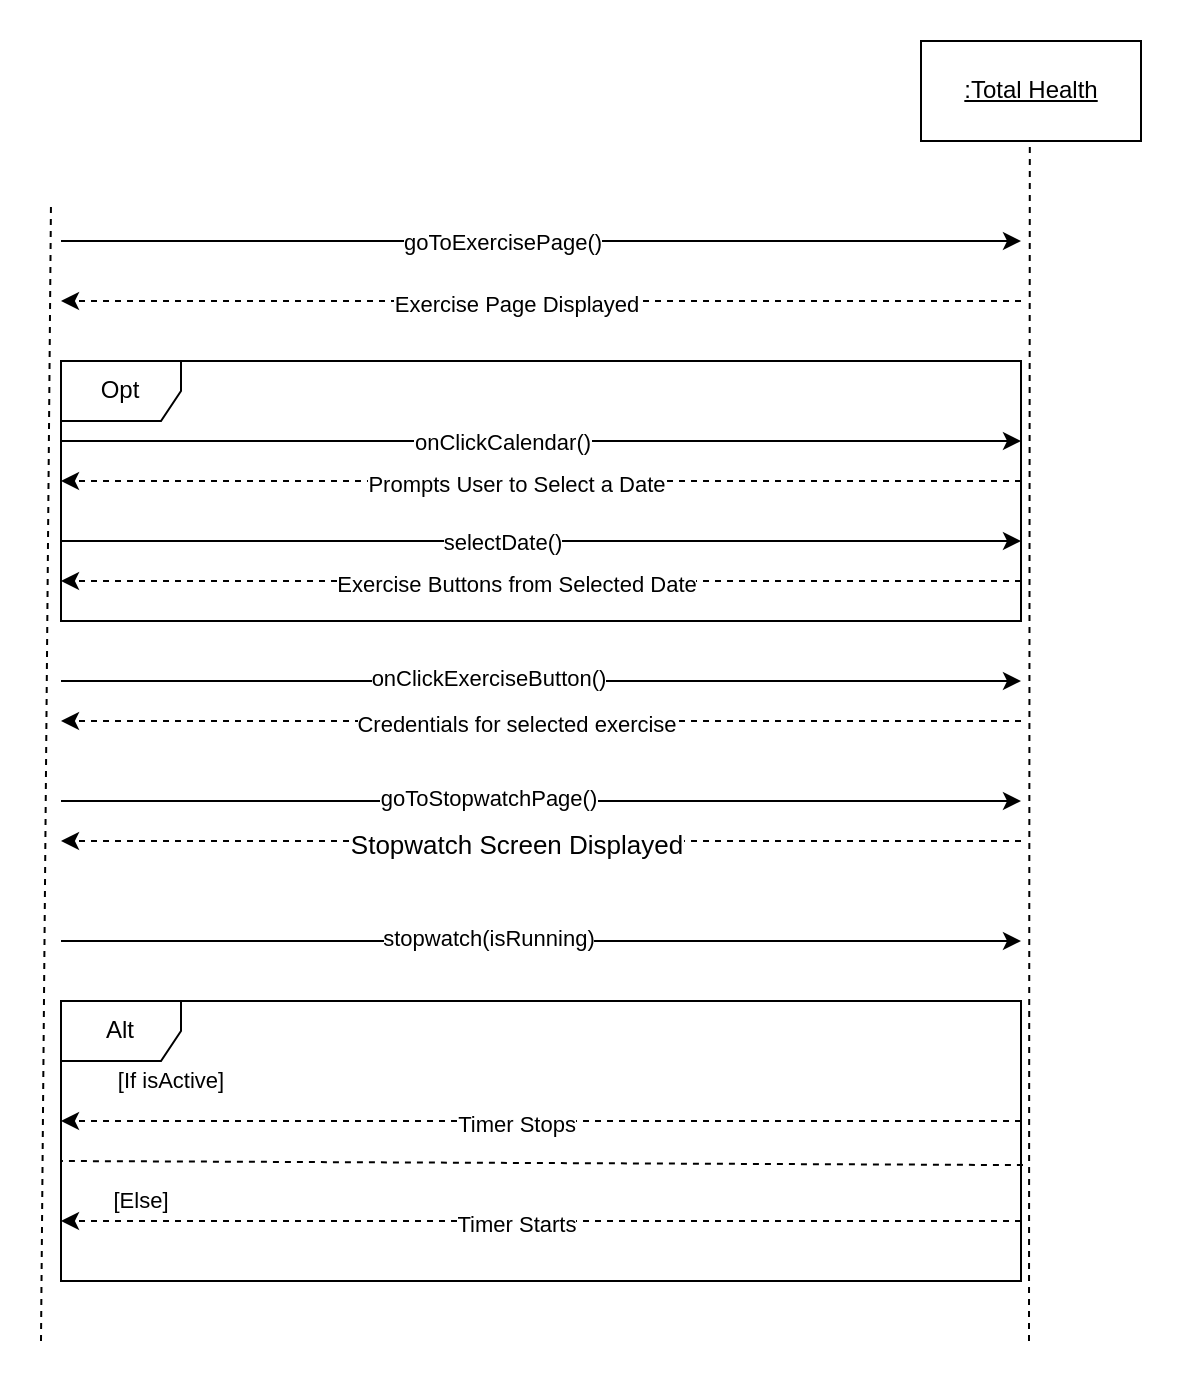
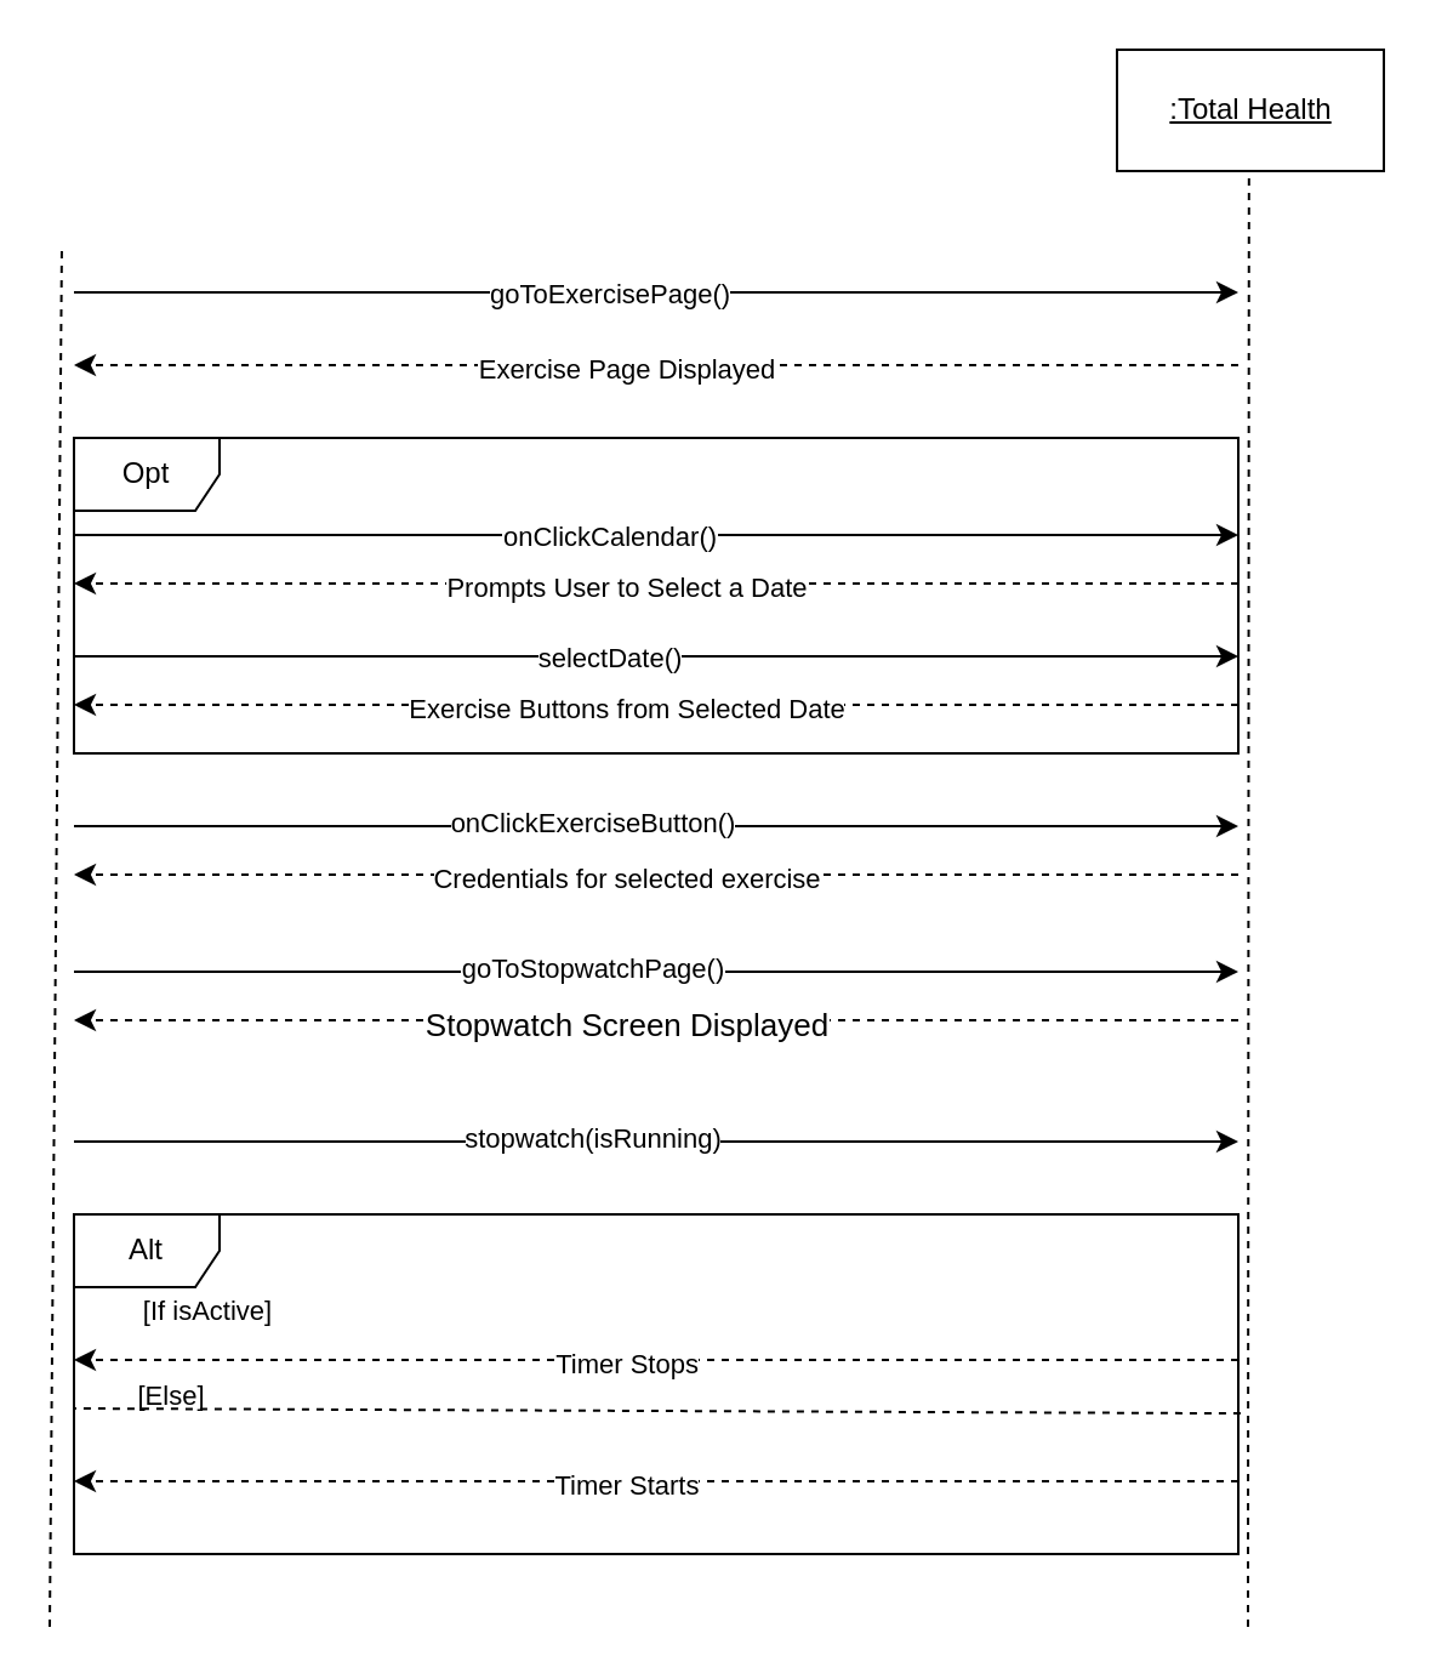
  <mxCell id="0" />
  <mxCell id="1" parent="0" />
  <mxCell id="2" value="Alt" style="shape=umlFrame;whiteSpace=wrap;html=1;" parent="1" vertex="1"><mxGeometry x="30" y="500" width="480" height="140" as="geometry" /></mxCell>
  <mxCell id="3" value="Opt" style="shape=umlFrame;whiteSpace=wrap;html=1;" parent="1" vertex="1"><mxGeometry x="30" y="180" width="480" height="130" as="geometry" /></mxCell>
  <mxCell id="4" value="&lt;u&gt;:Total Health&lt;br&gt;&lt;/u&gt;" style="html=1;" parent="1" vertex="1"><mxGeometry x="460" y="20" width="110" height="50" as="geometry" /></mxCell>
  <mxCell id="5" value="" style="endArrow=none;dashed=1;html=1;rounded=0;" parent="1" edge="1"><mxGeometry width="50" height="50" relative="1" as="geometry"><mxPoint x="20" y="670" as="sourcePoint" /><mxPoint x="25" y="100" as="targetPoint" /></mxGeometry></mxCell>
  <mxCell id="6" value="" style="endArrow=none;dashed=1;html=1;rounded=0;" parent="1" edge="1"><mxGeometry width="50" height="50" relative="1" as="geometry"><mxPoint x="514" y="670" as="sourcePoint" /><mxPoint x="514.41" y="70" as="targetPoint" /></mxGeometry></mxCell>
  <mxCell id="7" value="" style="endArrow=classic;html=1;rounded=0;dashed=1;" parent="1" edge="1"><mxGeometry width="50" height="50" relative="1" as="geometry"><mxPoint x="510" y="150" as="sourcePoint" /><mxPoint x="30" y="150" as="targetPoint" /></mxGeometry></mxCell>
  <mxCell id="8" value="Exercise Page Displayed" style="edgeLabel;html=1;align=center;verticalAlign=middle;resizable=0;points=[];" parent="7" vertex="1" connectable="0"><mxGeometry x="0.054" y="1" relative="1" as="geometry"><mxPoint as="offset" /></mxGeometry></mxCell>
  <mxCell id="9" value="" style="endArrow=classic;html=1;rounded=0;" parent="1" edge="1"><mxGeometry width="50" height="50" relative="1" as="geometry"><mxPoint x="30" y="120" as="sourcePoint" /><mxPoint x="510" y="120" as="targetPoint" /></mxGeometry></mxCell>
  <mxCell id="10" value="goToExercisePage()" style="edgeLabel;html=1;align=center;verticalAlign=middle;resizable=0;points=[];" parent="9" vertex="1" connectable="0"><mxGeometry x="-0.113" y="2" relative="1" as="geometry"><mxPoint x="7" y="2" as="offset" /></mxGeometry></mxCell>
  <mxCell id="11" value="" style="endArrow=classic;html=1;rounded=0;" parent="1" edge="1"><mxGeometry width="50" height="50" relative="1" as="geometry"><mxPoint x="30" y="340" as="sourcePoint" /><mxPoint x="510" y="340" as="targetPoint" /></mxGeometry></mxCell>
  <mxCell id="12" value="onClickExerciseButton()" style="edgeLabel;html=1;align=center;verticalAlign=middle;resizable=0;points=[];" parent="11" vertex="1" connectable="0"><mxGeometry x="-0.113" y="2" relative="1" as="geometry"><mxPoint as="offset" /></mxGeometry></mxCell>
  <mxCell id="13" value="" style="endArrow=classic;html=1;rounded=0;" parent="1" edge="1"><mxGeometry width="50" height="50" relative="1" as="geometry"><mxPoint x="30" y="400" as="sourcePoint" /><mxPoint x="510" y="400" as="targetPoint" /></mxGeometry></mxCell>
  <mxCell id="14" value="goToStopwatchPage()" style="edgeLabel;html=1;align=center;verticalAlign=middle;resizable=0;points=[];" parent="13" vertex="1" connectable="0"><mxGeometry x="-0.113" y="2" relative="1" as="geometry"><mxPoint as="offset" /></mxGeometry></mxCell>
  <mxCell id="15" value="" style="endArrow=classic;html=1;rounded=0;dashed=1;" parent="1" edge="1"><mxGeometry width="50" height="50" relative="1" as="geometry"><mxPoint x="510" y="560" as="sourcePoint" /><mxPoint x="30" y="560" as="targetPoint" /></mxGeometry></mxCell>
  <mxCell id="16" value="Timer Stops" style="edgeLabel;html=1;align=center;verticalAlign=middle;resizable=0;points=[];" parent="15" vertex="1" connectable="0"><mxGeometry x="0.054" y="1" relative="1" as="geometry"><mxPoint as="offset" /></mxGeometry></mxCell>
  <mxCell id="17" value="" style="endArrow=classic;html=1;rounded=0;dashed=1;" parent="1" edge="1"><mxGeometry width="50" height="50" relative="1" as="geometry"><mxPoint x="510" y="420" as="sourcePoint" /><mxPoint x="30" y="420" as="targetPoint" /></mxGeometry></mxCell>
  <mxCell id="18" value="&lt;span style=&quot;font-size: 13px ; color: #000000 ; font-weight: normal ; text-decoration: none ; font-family: &amp;#34;arial&amp;#34; ; font-style: normal&quot;&gt;Stopwatch Screen Displayed&lt;/span&gt;" style="edgeLabel;html=1;align=center;verticalAlign=middle;resizable=0;points=[];" parent="17" vertex="1" connectable="0"><mxGeometry x="0.054" y="1" relative="1" as="geometry"><mxPoint as="offset" /></mxGeometry></mxCell>
  <mxCell id="19" value="" style="endArrow=classic;html=1;rounded=0;" parent="1" edge="1"><mxGeometry width="50" height="50" relative="1" as="geometry"><mxPoint x="30" y="470" as="sourcePoint" /><mxPoint x="510" y="470" as="targetPoint" /></mxGeometry></mxCell>
  <mxCell id="20" value="stopwatch(isRunning)" style="edgeLabel;html=1;align=center;verticalAlign=middle;resizable=0;points=[];" parent="19" vertex="1" connectable="0"><mxGeometry x="-0.113" y="2" relative="1" as="geometry"><mxPoint as="offset" /></mxGeometry></mxCell>
  <mxCell id="21" value="" style="endArrow=classic;html=1;rounded=0;" parent="1" edge="1"><mxGeometry width="50" height="50" relative="1" as="geometry"><mxPoint x="30" y="220" as="sourcePoint" /><mxPoint x="510" y="220" as="targetPoint" /></mxGeometry></mxCell>
  <mxCell id="22" value="onClickCalendar()" style="edgeLabel;html=1;align=center;verticalAlign=middle;resizable=0;points=[];" parent="21" vertex="1" connectable="0"><mxGeometry x="-0.113" y="2" relative="1" as="geometry"><mxPoint x="7" y="2" as="offset" /></mxGeometry></mxCell>
  <mxCell id="23" value="" style="endArrow=classic;html=1;rounded=0;" parent="1" edge="1"><mxGeometry width="50" height="50" relative="1" as="geometry"><mxPoint x="30" y="270" as="sourcePoint" /><mxPoint x="510" y="270" as="targetPoint" /></mxGeometry></mxCell>
  <mxCell id="24" value="selectDate()" style="edgeLabel;html=1;align=center;verticalAlign=middle;resizable=0;points=[];" parent="23" vertex="1" connectable="0"><mxGeometry x="-0.113" y="2" relative="1" as="geometry"><mxPoint x="7" y="2" as="offset" /></mxGeometry></mxCell>
  <mxCell id="25" value="" style="endArrow=classic;html=1;rounded=0;dashed=1;" parent="1" edge="1"><mxGeometry width="50" height="50" relative="1" as="geometry"><mxPoint x="510" y="240" as="sourcePoint" /><mxPoint x="30" y="240" as="targetPoint" /></mxGeometry></mxCell>
  <mxCell id="26" value="&lt;font style=&quot;font-size: 11px&quot;&gt;&lt;span style=&quot;color: rgb(0 , 0 , 0) ; font-weight: normal ; text-decoration: none ; font-family: &amp;#34;arial&amp;#34; ; font-style: normal&quot;&gt;Prompts User to Select a Date&lt;/span&gt;&lt;/font&gt;" style="edgeLabel;html=1;align=center;verticalAlign=middle;resizable=0;points=[];" parent="25" vertex="1" connectable="0"><mxGeometry x="0.054" y="1" relative="1" as="geometry"><mxPoint as="offset" /></mxGeometry></mxCell>
  <mxCell id="27" value="" style="endArrow=classic;html=1;rounded=0;dashed=1;" parent="1" edge="1"><mxGeometry width="50" height="50" relative="1" as="geometry"><mxPoint x="510" y="290" as="sourcePoint" /><mxPoint x="30" y="290" as="targetPoint" /></mxGeometry></mxCell>
  <mxCell id="28" value="Exercise Buttons from Selected Date" style="edgeLabel;html=1;align=center;verticalAlign=middle;resizable=0;points=[];" parent="27" vertex="1" connectable="0"><mxGeometry x="0.054" y="1" relative="1" as="geometry"><mxPoint as="offset" /></mxGeometry></mxCell>
  <mxCell id="29" value="" style="endArrow=classic;html=1;rounded=0;dashed=1;" parent="1" edge="1"><mxGeometry width="50" height="50" relative="1" as="geometry"><mxPoint x="510" y="360" as="sourcePoint" /><mxPoint x="30" y="360" as="targetPoint" /></mxGeometry></mxCell>
  <mxCell id="30" value="&lt;span style=&quot;font-size: 11px ; color: rgb(0 , 0 , 0) ; font-weight: normal ; text-decoration: none ; font-family: &amp;#34;arial&amp;#34; ; font-style: normal&quot;&gt;Credentials for selected exercise&lt;/span&gt;" style="edgeLabel;html=1;align=center;verticalAlign=middle;resizable=0;points=[];fontSize=11;" parent="29" vertex="1" connectable="0"><mxGeometry x="0.054" y="1" relative="1" as="geometry"><mxPoint as="offset" /></mxGeometry></mxCell>
  <mxCell id="31" value="[If isActive]" style="text;html=1;align=center;verticalAlign=middle;resizable=0;points=[];autosize=1;strokeColor=none;fillColor=none;fontSize=11;" parent="1" vertex="1"><mxGeometry x="50" y="530" width="70" height="20" as="geometry" /></mxCell>
- <mxCell id="32" value="[Else]" style="text;html=1;align=center;verticalAlign=middle;resizable=0;points=[];autosize=1;strokeColor=none;fillColor=none;fontSize=11;" parent="1" vertex="1"><mxGeometry x="50" y="590" width="40" height="20" as="geometry" /></mxCell>
+ <mxCell id="32" value="[Else]" style="text;html=1;align=center;verticalAlign=middle;resizable=0;points=[];autosize=1;strokeColor=none;fillColor=none;fontSize=11;" parent="1" vertex="1"><mxGeometry x="50" y="565" width="40" height="20" as="geometry" /></mxCell>
  <mxCell id="33" value="" style="endArrow=classic;html=1;rounded=0;dashed=1;" parent="1" edge="1"><mxGeometry width="50" height="50" relative="1" as="geometry"><mxPoint x="510" y="610" as="sourcePoint" /><mxPoint x="30" y="610" as="targetPoint" /></mxGeometry></mxCell>
  <mxCell id="34" value="Timer Starts" style="edgeLabel;html=1;align=center;verticalAlign=middle;resizable=0;points=[];" parent="33" vertex="1" connectable="0"><mxGeometry x="0.054" y="1" relative="1" as="geometry"><mxPoint as="offset" /></mxGeometry></mxCell>
  <mxCell id="35" value="" style="endArrow=none;html=1;rounded=0;dashed=1;endFill=0;exitX=1.002;exitY=0.586;exitDx=0;exitDy=0;exitPerimeter=0;" parent="1" source="2" edge="1"><mxGeometry width="50" height="50" relative="1" as="geometry"><mxPoint x="500" y="580" as="sourcePoint" /><mxPoint x="30" y="580" as="targetPoint" /></mxGeometry></mxCell>
